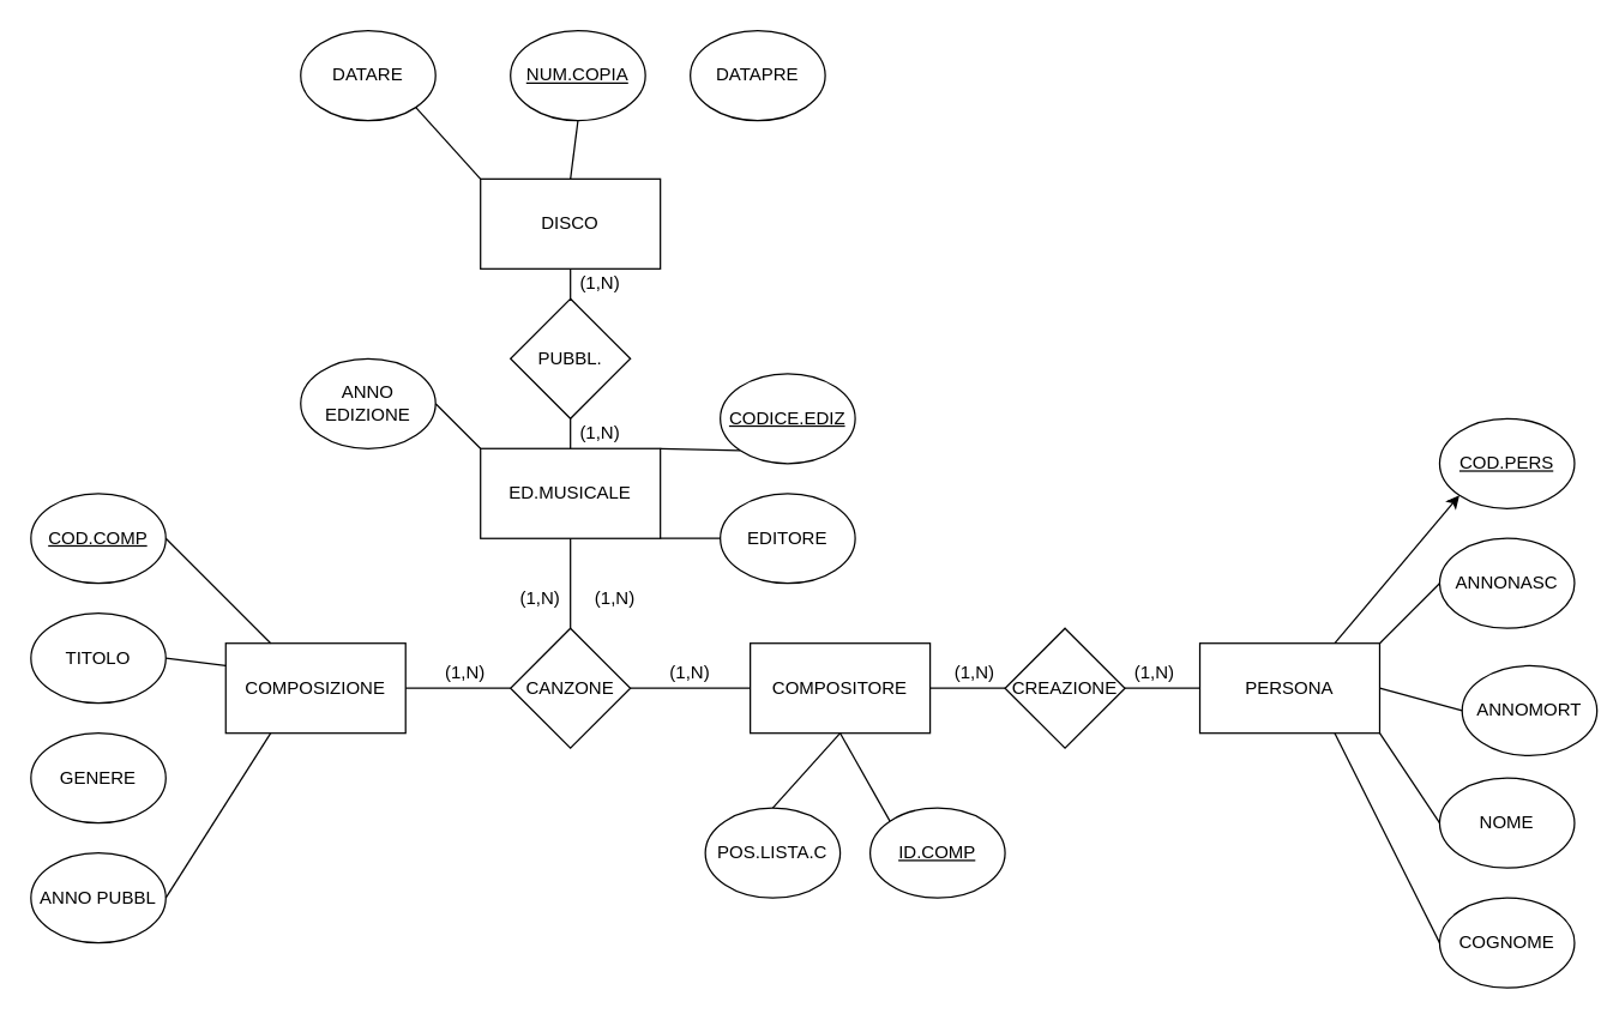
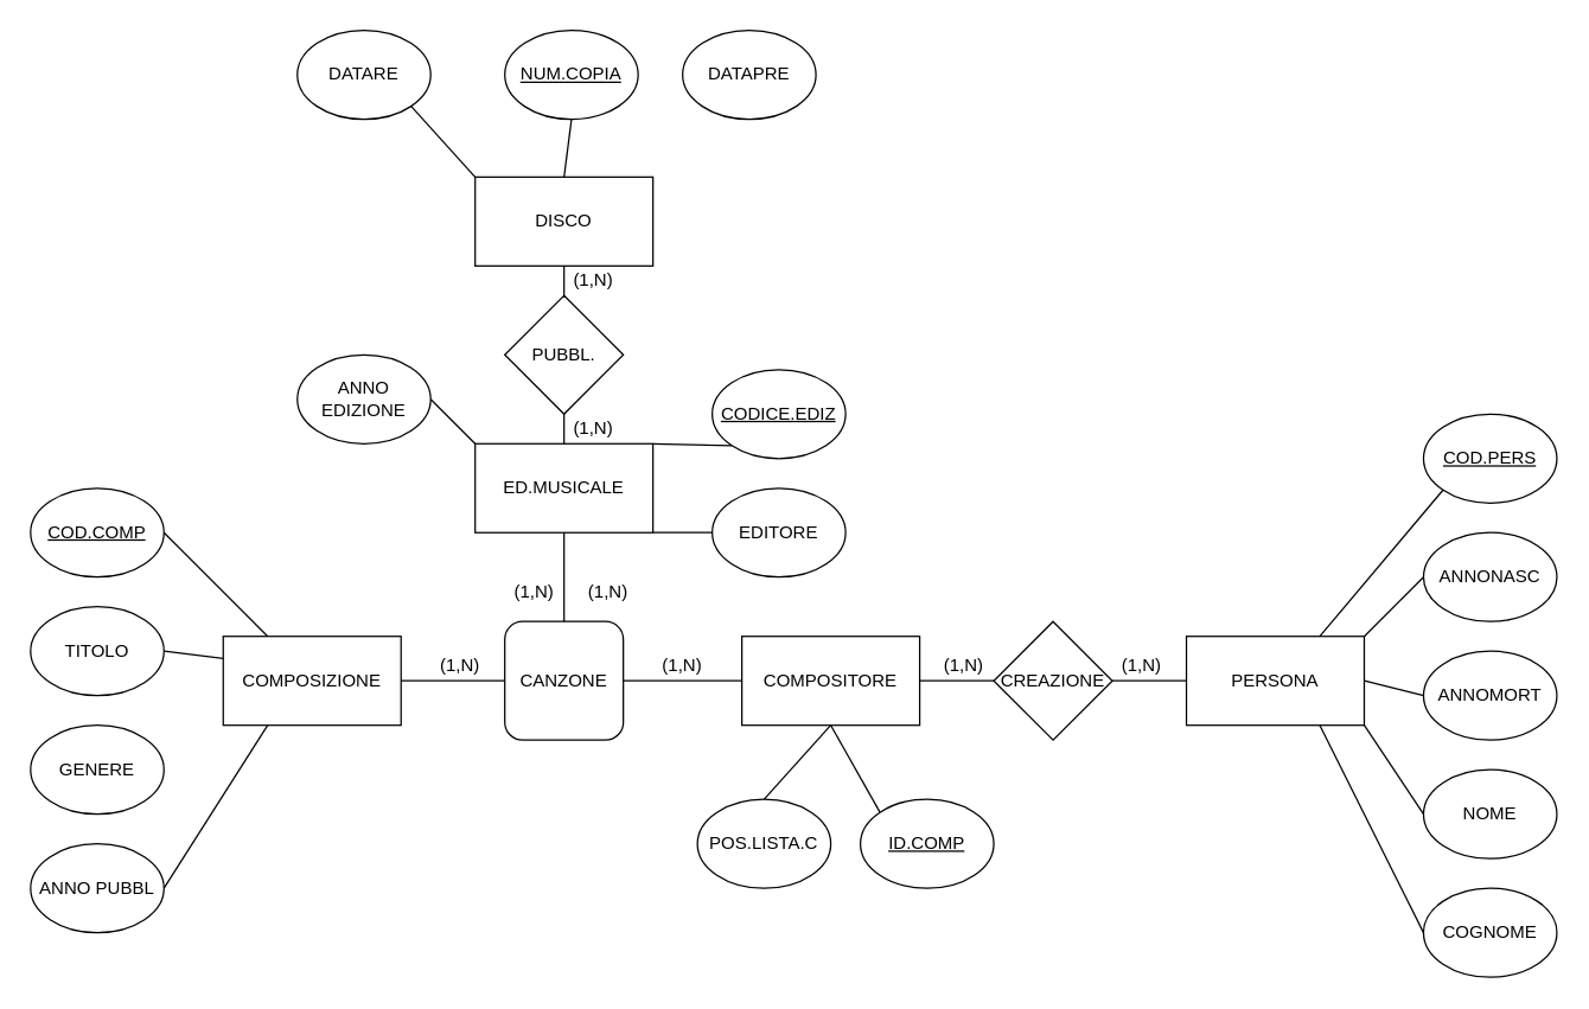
  <mxCell id="0" />
  <mxCell id="1" parent="0" />
  <mxCell id="2" value="COMPOSIZIONE" style="rounded=0;whiteSpace=wrap;html=1;" vertex="1" parent="1"><mxGeometry x="150" y="429" width="120" height="60" as="geometry" /></mxCell>
  <mxCell id="3" value="COMPOSITORE" style="rounded=0;whiteSpace=wrap;html=1;" vertex="1" parent="1"><mxGeometry x="500" y="429" width="120" height="60" as="geometry" /></mxCell>
  <mxCell id="4" value="DISCO" style="rounded=0;whiteSpace=wrap;html=1;" vertex="1" parent="1"><mxGeometry x="320" y="119" width="120" height="60" as="geometry" /></mxCell>
  <mxCell id="5" value="PERSONA" style="rounded=0;whiteSpace=wrap;html=1;" vertex="1" parent="1"><mxGeometry x="800" y="429" width="120" height="60" as="geometry" /></mxCell>
  <mxCell id="6" value="ED.MUSICALE" style="rounded=0;whiteSpace=wrap;html=1;" vertex="1" parent="1"><mxGeometry x="320" y="299" width="120" height="60" as="geometry" /></mxCell>
  <mxCell id="7" value="CREAZIONE" style="rhombus;whiteSpace=wrap;html=1;" vertex="1" parent="1"><mxGeometry x="670" y="419" width="80" height="80" as="geometry" /></mxCell>
  <mxCell id="8" value="PUBBL." style="rhombus;whiteSpace=wrap;html=1;" vertex="1" parent="1"><mxGeometry x="340" y="199" width="80" height="80" as="geometry" /></mxCell>
- <mxCell id="9" value="CANZONE" style="rhombus;whiteSpace=wrap;html=1;" vertex="1" parent="1"><mxGeometry x="340" y="419" width="80" height="80" as="geometry" /></mxCell>
+ <mxCell id="9" value="CANZONE" style="whiteSpace=wrap;html=1;rounded=1;" vertex="1" parent="1"><mxGeometry x="340" y="419" width="80" height="80" as="geometry" /></mxCell>
  <mxCell id="10" value="" style="endArrow=none;html=1;exitX=1;exitY=0.5;exitDx=0;exitDy=0;entryX=0;entryY=0.5;entryDx=0;entryDy=0;" edge="1" parent="1" source="9" target="3"><mxGeometry width="50" height="50" relative="1" as="geometry"><mxPoint x="540" y="369" as="sourcePoint" /><mxPoint x="590" y="319" as="targetPoint" /></mxGeometry></mxCell>
  <mxCell id="11" value="" style="endArrow=none;html=1;entryX=0.5;entryY=1;entryDx=0;entryDy=0;exitX=0.5;exitY=0;exitDx=0;exitDy=0;" edge="1" parent="1" source="9" target="6"><mxGeometry width="50" height="50" relative="1" as="geometry"><mxPoint x="540" y="369" as="sourcePoint" /><mxPoint x="590" y="319" as="targetPoint" /></mxGeometry></mxCell>
  <mxCell id="12" value="" style="endArrow=none;html=1;entryX=0.5;entryY=1;entryDx=0;entryDy=0;exitX=0.5;exitY=0;exitDx=0;exitDy=0;" edge="1" parent="1" source="6" target="8"><mxGeometry width="50" height="50" relative="1" as="geometry"><mxPoint x="540" y="369" as="sourcePoint" /><mxPoint x="590" y="319" as="targetPoint" /></mxGeometry></mxCell>
  <mxCell id="13" value="" style="endArrow=none;html=1;entryX=0.5;entryY=1;entryDx=0;entryDy=0;exitX=0.5;exitY=0;exitDx=0;exitDy=0;" edge="1" parent="1" source="8" target="4"><mxGeometry width="50" height="50" relative="1" as="geometry"><mxPoint x="540" y="369" as="sourcePoint" /><mxPoint x="590" y="319" as="targetPoint" /></mxGeometry></mxCell>
  <mxCell id="14" value="" style="endArrow=none;html=1;entryX=0;entryY=0.5;entryDx=0;entryDy=0;exitX=1;exitY=0.5;exitDx=0;exitDy=0;" edge="1" parent="1" source="3" target="7"><mxGeometry width="50" height="50" relative="1" as="geometry"><mxPoint x="540" y="369" as="sourcePoint" /><mxPoint x="590" y="319" as="targetPoint" /></mxGeometry></mxCell>
  <mxCell id="15" value="" style="endArrow=none;html=1;entryX=0;entryY=0.5;entryDx=0;entryDy=0;exitX=1;exitY=0.5;exitDx=0;exitDy=0;" edge="1" parent="1" source="7" target="5"><mxGeometry width="50" height="50" relative="1" as="geometry"><mxPoint x="540" y="369" as="sourcePoint" /><mxPoint x="590" y="319" as="targetPoint" /></mxGeometry></mxCell>
  <mxCell id="16" value="NOME" style="ellipse;whiteSpace=wrap;html=1;" vertex="1" parent="1"><mxGeometry x="960" y="519" width="90" height="60" as="geometry" /></mxCell>
  <mxCell id="17" value="DATARE" style="ellipse;whiteSpace=wrap;html=1;" vertex="1" parent="1"><mxGeometry x="200" y="20" width="90" height="60" as="geometry" /></mxCell>
- <mxCell id="18" value="ANNOMORT" style="ellipse;whiteSpace=wrap;html=1;" vertex="1" parent="1"><mxGeometry x="975" y="444" width="90" height="60" as="geometry" /></mxCell>
+ <mxCell id="18" value="ANNOMORT" style="ellipse;whiteSpace=wrap;html=1;" vertex="1" parent="1"><mxGeometry x="960" y="439" width="90" height="60" as="geometry" /></mxCell>
  <mxCell id="19" value="ANNONASC" style="ellipse;whiteSpace=wrap;html=1;" vertex="1" parent="1"><mxGeometry x="960" y="359" width="90" height="60" as="geometry" /></mxCell>
  <mxCell id="20" value="&lt;u&gt;COD.PERS&lt;/u&gt;" style="ellipse;whiteSpace=wrap;html=1;" vertex="1" parent="1"><mxGeometry x="960" y="279" width="90" height="60" as="geometry" /></mxCell>
  <mxCell id="21" value="COGNOME" style="ellipse;whiteSpace=wrap;html=1;" vertex="1" parent="1"><mxGeometry x="960" y="599" width="90" height="60" as="geometry" /></mxCell>
  <mxCell id="22" value="" style="endArrow=none;html=1;entryX=0;entryY=0.5;entryDx=0;entryDy=0;exitX=1;exitY=0.5;exitDx=0;exitDy=0;" edge="1" parent="1" source="5" target="18"><mxGeometry width="50" height="50" relative="1" as="geometry"><mxPoint x="540" y="459" as="sourcePoint" /><mxPoint x="590" y="409" as="targetPoint" /></mxGeometry></mxCell>
  <mxCell id="23" value="" style="endArrow=none;html=1;entryX=0;entryY=0.5;entryDx=0;entryDy=0;exitX=1;exitY=0;exitDx=0;exitDy=0;" edge="1" parent="1" source="5" target="19"><mxGeometry width="50" height="50" relative="1" as="geometry"><mxPoint x="540" y="459" as="sourcePoint" /><mxPoint x="590" y="409" as="targetPoint" /></mxGeometry></mxCell>
- <mxCell id="24" value="" style="endArrow=classic;html=1;entryX=0;entryY=1;entryDx=0;entryDy=0;exitX=0.75;exitY=0;exitDx=0;exitDy=0;" edge="1" parent="1" source="5" target="20"><mxGeometry width="50" height="50" relative="1" as="geometry"><mxPoint x="540" y="459" as="sourcePoint" /><mxPoint x="590" y="409" as="targetPoint" /></mxGeometry></mxCell>
+ <mxCell id="24" value="" style="endArrow=none;html=1;entryX=0;entryY=1;entryDx=0;entryDy=0;exitX=0.75;exitY=0;exitDx=0;exitDy=0;" edge="1" parent="1" source="5" target="20"><mxGeometry width="50" height="50" relative="1" as="geometry"><mxPoint x="540" y="459" as="sourcePoint" /><mxPoint x="590" y="409" as="targetPoint" /></mxGeometry></mxCell>
  <mxCell id="25" value="" style="endArrow=none;html=1;entryX=0;entryY=0.5;entryDx=0;entryDy=0;exitX=1;exitY=1;exitDx=0;exitDy=0;" edge="1" parent="1" source="5" target="16"><mxGeometry width="50" height="50" relative="1" as="geometry"><mxPoint x="540" y="459" as="sourcePoint" /><mxPoint x="590" y="409" as="targetPoint" /></mxGeometry></mxCell>
  <mxCell id="26" value="" style="endArrow=none;html=1;entryX=0;entryY=0.5;entryDx=0;entryDy=0;exitX=0.75;exitY=1;exitDx=0;exitDy=0;" edge="1" parent="1" source="5" target="21"><mxGeometry width="50" height="50" relative="1" as="geometry"><mxPoint x="540" y="459" as="sourcePoint" /><mxPoint x="590" y="409" as="targetPoint" /></mxGeometry></mxCell>
  <mxCell id="27" value="&lt;u&gt;CODICE.EDIZ&lt;/u&gt;" style="ellipse;whiteSpace=wrap;html=1;" vertex="1" parent="1"><mxGeometry x="480" y="249" width="90" height="60" as="geometry" /></mxCell>
  <mxCell id="28" value="TITOLO" style="ellipse;whiteSpace=wrap;html=1;" vertex="1" parent="1"><mxGeometry x="20" y="409" width="90" height="60" as="geometry" /></mxCell>
  <mxCell id="29" value="GENERE" style="ellipse;whiteSpace=wrap;html=1;" vertex="1" parent="1"><mxGeometry x="20" y="489" width="90" height="60" as="geometry" /></mxCell>
  <mxCell id="30" value="&lt;u&gt;ID.COMP&lt;/u&gt;" style="ellipse;whiteSpace=wrap;html=1;" vertex="1" parent="1"><mxGeometry x="580" y="539" width="90" height="60" as="geometry" /></mxCell>
  <mxCell id="31" value="POS.LISTA.C" style="ellipse;whiteSpace=wrap;html=1;" vertex="1" parent="1"><mxGeometry x="470" y="539" width="90" height="60" as="geometry" /></mxCell>
  <mxCell id="32" value="" style="endArrow=none;html=1;exitX=0.5;exitY=0;exitDx=0;exitDy=0;entryX=0.5;entryY=1;entryDx=0;entryDy=0;" edge="1" parent="1" source="31" target="3"><mxGeometry width="50" height="50" relative="1" as="geometry"><mxPoint x="540" y="459" as="sourcePoint" /><mxPoint x="590" y="409" as="targetPoint" /></mxGeometry></mxCell>
  <mxCell id="33" value="" style="endArrow=none;html=1;exitX=0.5;exitY=1;exitDx=0;exitDy=0;entryX=0;entryY=0;entryDx=0;entryDy=0;" edge="1" parent="1" source="3" target="30"><mxGeometry width="50" height="50" relative="1" as="geometry"><mxPoint x="540" y="459" as="sourcePoint" /><mxPoint x="590" y="409" as="targetPoint" /></mxGeometry></mxCell>
  <mxCell id="34" value="ANNO PUBBL" style="ellipse;whiteSpace=wrap;html=1;" vertex="1" parent="1"><mxGeometry x="20" y="569" width="90" height="60" as="geometry" /></mxCell>
  <mxCell id="35" value="&lt;u&gt;COD.COMP&lt;/u&gt;" style="ellipse;whiteSpace=wrap;html=1;" vertex="1" parent="1"><mxGeometry x="20" y="329" width="90" height="60" as="geometry" /></mxCell>
  <mxCell id="36" value="" style="endArrow=none;html=1;exitX=1;exitY=0.5;exitDx=0;exitDy=0;entryX=0.25;entryY=0;entryDx=0;entryDy=0;" edge="1" parent="1" source="35" target="2"><mxGeometry width="50" height="50" relative="1" as="geometry"><mxPoint x="540" y="459" as="sourcePoint" /><mxPoint x="590" y="409" as="targetPoint" /></mxGeometry></mxCell>
  <mxCell id="37" value="" style="endArrow=none;html=1;exitX=1;exitY=0.5;exitDx=0;exitDy=0;entryX=0;entryY=0.25;entryDx=0;entryDy=0;" edge="1" parent="1" source="28" target="2"><mxGeometry width="50" height="50" relative="1" as="geometry"><mxPoint x="540" y="459" as="sourcePoint" /><mxPoint x="590" y="409" as="targetPoint" /></mxGeometry></mxCell>
  <mxCell id="38" value="" style="endArrow=none;html=1;exitX=1;exitY=0.5;exitDx=0;exitDy=0;entryX=0.25;entryY=1;entryDx=0;entryDy=0;" edge="1" parent="1" source="34" target="2"><mxGeometry width="50" height="50" relative="1" as="geometry"><mxPoint x="540" y="459" as="sourcePoint" /><mxPoint x="590" y="409" as="targetPoint" /></mxGeometry></mxCell>
  <mxCell id="39" value="ANNO EDIZIONE" style="ellipse;whiteSpace=wrap;html=1;" vertex="1" parent="1"><mxGeometry x="200" y="239" width="90" height="60" as="geometry" /></mxCell>
  <mxCell id="40" value="EDITORE" style="ellipse;whiteSpace=wrap;html=1;" vertex="1" parent="1"><mxGeometry x="480" y="329" width="90" height="60" as="geometry" /></mxCell>
  <mxCell id="41" value="" style="endArrow=none;html=1;exitX=1;exitY=1;exitDx=0;exitDy=0;entryX=0;entryY=0.5;entryDx=0;entryDy=0;" edge="1" parent="1" source="6" target="40"><mxGeometry width="50" height="50" relative="1" as="geometry"><mxPoint x="540" y="449" as="sourcePoint" /><mxPoint x="590" y="399" as="targetPoint" /></mxGeometry></mxCell>
  <mxCell id="42" value="" style="endArrow=none;html=1;entryX=1;entryY=0;entryDx=0;entryDy=0;exitX=0;exitY=1;exitDx=0;exitDy=0;" edge="1" parent="1" source="27" target="6"><mxGeometry width="50" height="50" relative="1" as="geometry"><mxPoint x="540" y="449" as="sourcePoint" /><mxPoint x="590" y="399" as="targetPoint" /></mxGeometry></mxCell>
  <mxCell id="43" value="" style="endArrow=none;html=1;exitX=1;exitY=0.5;exitDx=0;exitDy=0;entryX=0;entryY=0;entryDx=0;entryDy=0;" edge="1" parent="1" source="39" target="6"><mxGeometry width="50" height="50" relative="1" as="geometry"><mxPoint x="540" y="449" as="sourcePoint" /><mxPoint x="590" y="399" as="targetPoint" /></mxGeometry></mxCell>
  <mxCell id="44" value="DATAPRE" style="ellipse;whiteSpace=wrap;html=1;" vertex="1" parent="1"><mxGeometry x="460" y="20" width="90" height="60" as="geometry" /></mxCell>
  <mxCell id="45" value="&lt;u&gt;NUM.COPIA&lt;/u&gt;" style="ellipse;whiteSpace=wrap;html=1;" vertex="1" parent="1"><mxGeometry x="340" y="20" width="90" height="60" as="geometry" /></mxCell>
  <mxCell id="46" value="" style="endArrow=none;html=1;entryX=0.5;entryY=1;entryDx=0;entryDy=0;exitX=0.5;exitY=0;exitDx=0;exitDy=0;" edge="1" parent="1" source="4" target="45"><mxGeometry width="50" height="50" relative="1" as="geometry"><mxPoint x="540" y="169" as="sourcePoint" /><mxPoint x="590" y="119" as="targetPoint" /></mxGeometry></mxCell>
  <mxCell id="47" value="" style="endArrow=none;html=1;entryX=1;entryY=1;entryDx=0;entryDy=0;exitX=0;exitY=0;exitDx=0;exitDy=0;" edge="1" parent="1" source="4" target="17"><mxGeometry width="50" height="50" relative="1" as="geometry"><mxPoint x="540" y="169" as="sourcePoint" /><mxPoint x="590" y="119" as="targetPoint" /></mxGeometry></mxCell>
  <mxCell id="48" value="(1,N)" style="text;html=1;strokeColor=none;fillColor=none;align=center;verticalAlign=middle;whiteSpace=wrap;rounded=0;" vertex="1" parent="1"><mxGeometry x="750" y="439" width="40" height="20" as="geometry" /></mxCell>
  <mxCell id="49" value="(1,N)" style="text;html=1;strokeColor=none;fillColor=none;align=center;verticalAlign=middle;whiteSpace=wrap;rounded=0;" vertex="1" parent="1"><mxGeometry x="630" y="439" width="40" height="20" as="geometry" /></mxCell>
  <mxCell id="50" value="(1,N)" style="text;html=1;strokeColor=none;fillColor=none;align=center;verticalAlign=middle;whiteSpace=wrap;rounded=0;" vertex="1" parent="1"><mxGeometry x="440" y="439" width="40" height="20" as="geometry" /></mxCell>
  <mxCell id="51" value="" style="endArrow=none;html=1;exitX=1;exitY=0.5;exitDx=0;exitDy=0;entryX=0;entryY=0.5;entryDx=0;entryDy=0;" edge="1" parent="1" source="2" target="9"><mxGeometry width="50" height="50" relative="1" as="geometry"><mxPoint x="540" y="449" as="sourcePoint" /><mxPoint x="590" y="399" as="targetPoint" /></mxGeometry></mxCell>
  <mxCell id="52" value="(1,N)" style="text;html=1;strokeColor=none;fillColor=none;align=center;verticalAlign=middle;whiteSpace=wrap;rounded=0;" vertex="1" parent="1"><mxGeometry x="290" y="439" width="40" height="20" as="geometry" /></mxCell>
  <mxCell id="53" value="(1,N)" style="text;html=1;strokeColor=none;fillColor=none;align=center;verticalAlign=middle;whiteSpace=wrap;rounded=0;" vertex="1" parent="1"><mxGeometry x="390" y="389" width="40" height="20" as="geometry" /></mxCell>
  <mxCell id="54" value="(1,N)" style="text;html=1;strokeColor=none;fillColor=none;align=center;verticalAlign=middle;whiteSpace=wrap;rounded=0;" vertex="1" parent="1"><mxGeometry x="340" y="389" width="40" height="20" as="geometry" /></mxCell>
  <mxCell id="55" value="(1,N)" style="text;html=1;strokeColor=none;fillColor=none;align=center;verticalAlign=middle;whiteSpace=wrap;rounded=0;" vertex="1" parent="1"><mxGeometry x="380" y="179" width="40" height="20" as="geometry" /></mxCell>
  <mxCell id="56" value="(1,N)" style="text;html=1;strokeColor=none;fillColor=none;align=center;verticalAlign=middle;whiteSpace=wrap;rounded=0;" vertex="1" parent="1"><mxGeometry x="380" y="279" width="40" height="20" as="geometry" /></mxCell>
